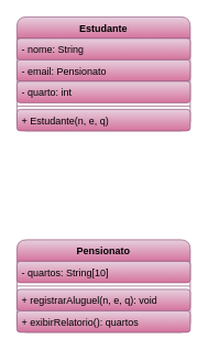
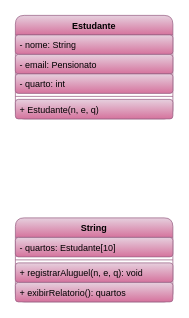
  <mxCell id="0" />
  <mxCell id="1" parent="0" />
  <mxCell id="2" value="Estudante" style="swimlane;fontStyle=1;align=center;verticalAlign=top;childLayout=stackLayout;horizontal=1;startSize=26;horizontalStack=0;resizeParent=1;resizeParentMax=0;resizeLast=0;collapsible=1;marginBottom=0;whiteSpace=wrap;html=1;fillColor=#e6d0de;strokeColor=#996185;gradientColor=#d5739d;rounded=1;" vertex="1" parent="1"><mxGeometry x="20" y="20" width="210" height="138" as="geometry" /></mxCell>
  <mxCell id="3" value="- nome: String" style="text;strokeColor=#996185;fillColor=#e6d0de;align=left;verticalAlign=top;spacingLeft=4;spacingRight=4;overflow=hidden;rotatable=0;points=[[0,0.5],[1,0.5]];portConstraint=eastwest;whiteSpace=wrap;html=1;gradientColor=#d5739d;rounded=1;" vertex="1" parent="2"><mxGeometry y="26" width="210" height="26" as="geometry" /></mxCell>
  <mxCell id="4" value="- email: Pensionato" style="text;strokeColor=#996185;fillColor=#e6d0de;align=left;verticalAlign=top;spacingLeft=4;spacingRight=4;overflow=hidden;rotatable=0;points=[[0,0.5],[1,0.5]];portConstraint=eastwest;whiteSpace=wrap;html=1;gradientColor=#d5739d;rounded=1;" vertex="1" parent="2"><mxGeometry y="52" width="210" height="26" as="geometry" /></mxCell>
  <mxCell id="5" value="- quarto: int" style="text;strokeColor=#996185;fillColor=#e6d0de;align=left;verticalAlign=top;spacingLeft=4;spacingRight=4;overflow=hidden;rotatable=0;points=[[0,0.5],[1,0.5]];portConstraint=eastwest;whiteSpace=wrap;html=1;gradientColor=#d5739d;rounded=1;" vertex="1" parent="2"><mxGeometry y="78" width="210" height="26" as="geometry" /></mxCell>
  <mxCell id="6" value="" style="line;strokeWidth=1;fillColor=#e6d0de;align=left;verticalAlign=middle;spacingTop=-1;spacingLeft=3;spacingRight=3;rotatable=0;labelPosition=right;points=[];portConstraint=eastwest;strokeColor=#996185;gradientColor=#d5739d;rounded=1;" vertex="1" parent="2"><mxGeometry y="104" width="210" height="8" as="geometry" /></mxCell>
  <mxCell id="7" value="+ Estudante(n, e, q)" style="text;strokeColor=#996185;fillColor=#e6d0de;align=left;verticalAlign=top;spacingLeft=4;spacingRight=4;overflow=hidden;rotatable=0;points=[[0,0.5],[1,0.5]];portConstraint=eastwest;whiteSpace=wrap;html=1;gradientColor=#d5739d;rounded=1;" vertex="1" parent="2"><mxGeometry y="112" width="210" height="26" as="geometry" /></mxCell>
- <mxCell id="8" value="Pensionato" style="swimlane;fontStyle=1;align=center;verticalAlign=top;childLayout=stackLayout;horizontal=1;startSize=26;horizontalStack=0;resizeParent=1;resizeParentMax=0;resizeLast=0;collapsible=1;marginBottom=0;whiteSpace=wrap;html=1;fillColor=#e6d0de;strokeColor=#996185;gradientColor=#d5739d;rounded=1;" vertex="1" parent="1"><mxGeometry x="20" y="290" width="210" height="112" as="geometry" /></mxCell>
- <mxCell id="9" value="- quartos: String[10]&amp;nbsp;" style="text;strokeColor=#996185;fillColor=#e6d0de;align=left;verticalAlign=top;spacingLeft=4;spacingRight=4;overflow=hidden;rotatable=0;points=[[0,0.5],[1,0.5]];portConstraint=eastwest;whiteSpace=wrap;html=1;gradientColor=#d5739d;rounded=1;" vertex="1" parent="8"><mxGeometry y="26" width="210" height="26" as="geometry" /></mxCell>
+ <mxCell id="8" value="String" style="swimlane;fontStyle=1;align=center;verticalAlign=top;childLayout=stackLayout;horizontal=1;startSize=26;horizontalStack=0;resizeParent=1;resizeParentMax=0;resizeLast=0;collapsible=1;marginBottom=0;whiteSpace=wrap;html=1;fillColor=#e6d0de;strokeColor=#996185;gradientColor=#d5739d;rounded=1;" vertex="1" parent="1"><mxGeometry x="20" y="290" width="210" height="112" as="geometry" /></mxCell>
+ <mxCell id="9" value="- quartos: Estudante[10]&amp;nbsp;" style="text;strokeColor=#996185;fillColor=#e6d0de;align=left;verticalAlign=top;spacingLeft=4;spacingRight=4;overflow=hidden;rotatable=0;points=[[0,0.5],[1,0.5]];portConstraint=eastwest;whiteSpace=wrap;html=1;gradientColor=#d5739d;rounded=1;" vertex="1" parent="8"><mxGeometry y="26" width="210" height="26" as="geometry" /></mxCell>
  <mxCell id="10" value="" style="line;strokeWidth=1;fillColor=#e6d0de;align=left;verticalAlign=middle;spacingTop=-1;spacingLeft=3;spacingRight=3;rotatable=0;labelPosition=right;points=[];portConstraint=eastwest;strokeColor=#996185;gradientColor=#d5739d;rounded=1;" vertex="1" parent="8"><mxGeometry y="52" width="210" height="8" as="geometry" /></mxCell>
  <mxCell id="11" value="+ registrarAluguel(n, e, q): void" style="text;strokeColor=#996185;fillColor=#e6d0de;align=left;verticalAlign=top;spacingLeft=4;spacingRight=4;overflow=hidden;rotatable=0;points=[[0,0.5],[1,0.5]];portConstraint=eastwest;whiteSpace=wrap;html=1;gradientColor=#d5739d;rounded=1;" vertex="1" parent="8"><mxGeometry y="60" width="210" height="26" as="geometry" /></mxCell>
  <mxCell id="12" value="+ exibirRelatorio(): quartos" style="text;strokeColor=#996185;fillColor=#e6d0de;align=left;verticalAlign=top;spacingLeft=4;spacingRight=4;overflow=hidden;rotatable=0;points=[[0,0.5],[1,0.5]];portConstraint=eastwest;whiteSpace=wrap;html=1;gradientColor=#d5739d;rounded=1;" vertex="1" parent="8"><mxGeometry y="86" width="210" height="26" as="geometry" /></mxCell>
